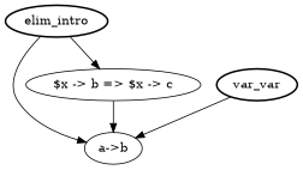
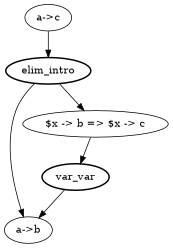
  digraph {
+   n1 [label="a->c"]
    n2 [label=elim_intro penwidth=2]
    n3 [label="a->b"]
    n4 [label="$x -> b => $x -> c"]
    n5 [label=var_var penwidth=2]
+   n1 -> n2
    n2 -> n3
    n2 -> n4
-   n4 -> n3
+   n4 -> n5
    n5 -> n3
  }
